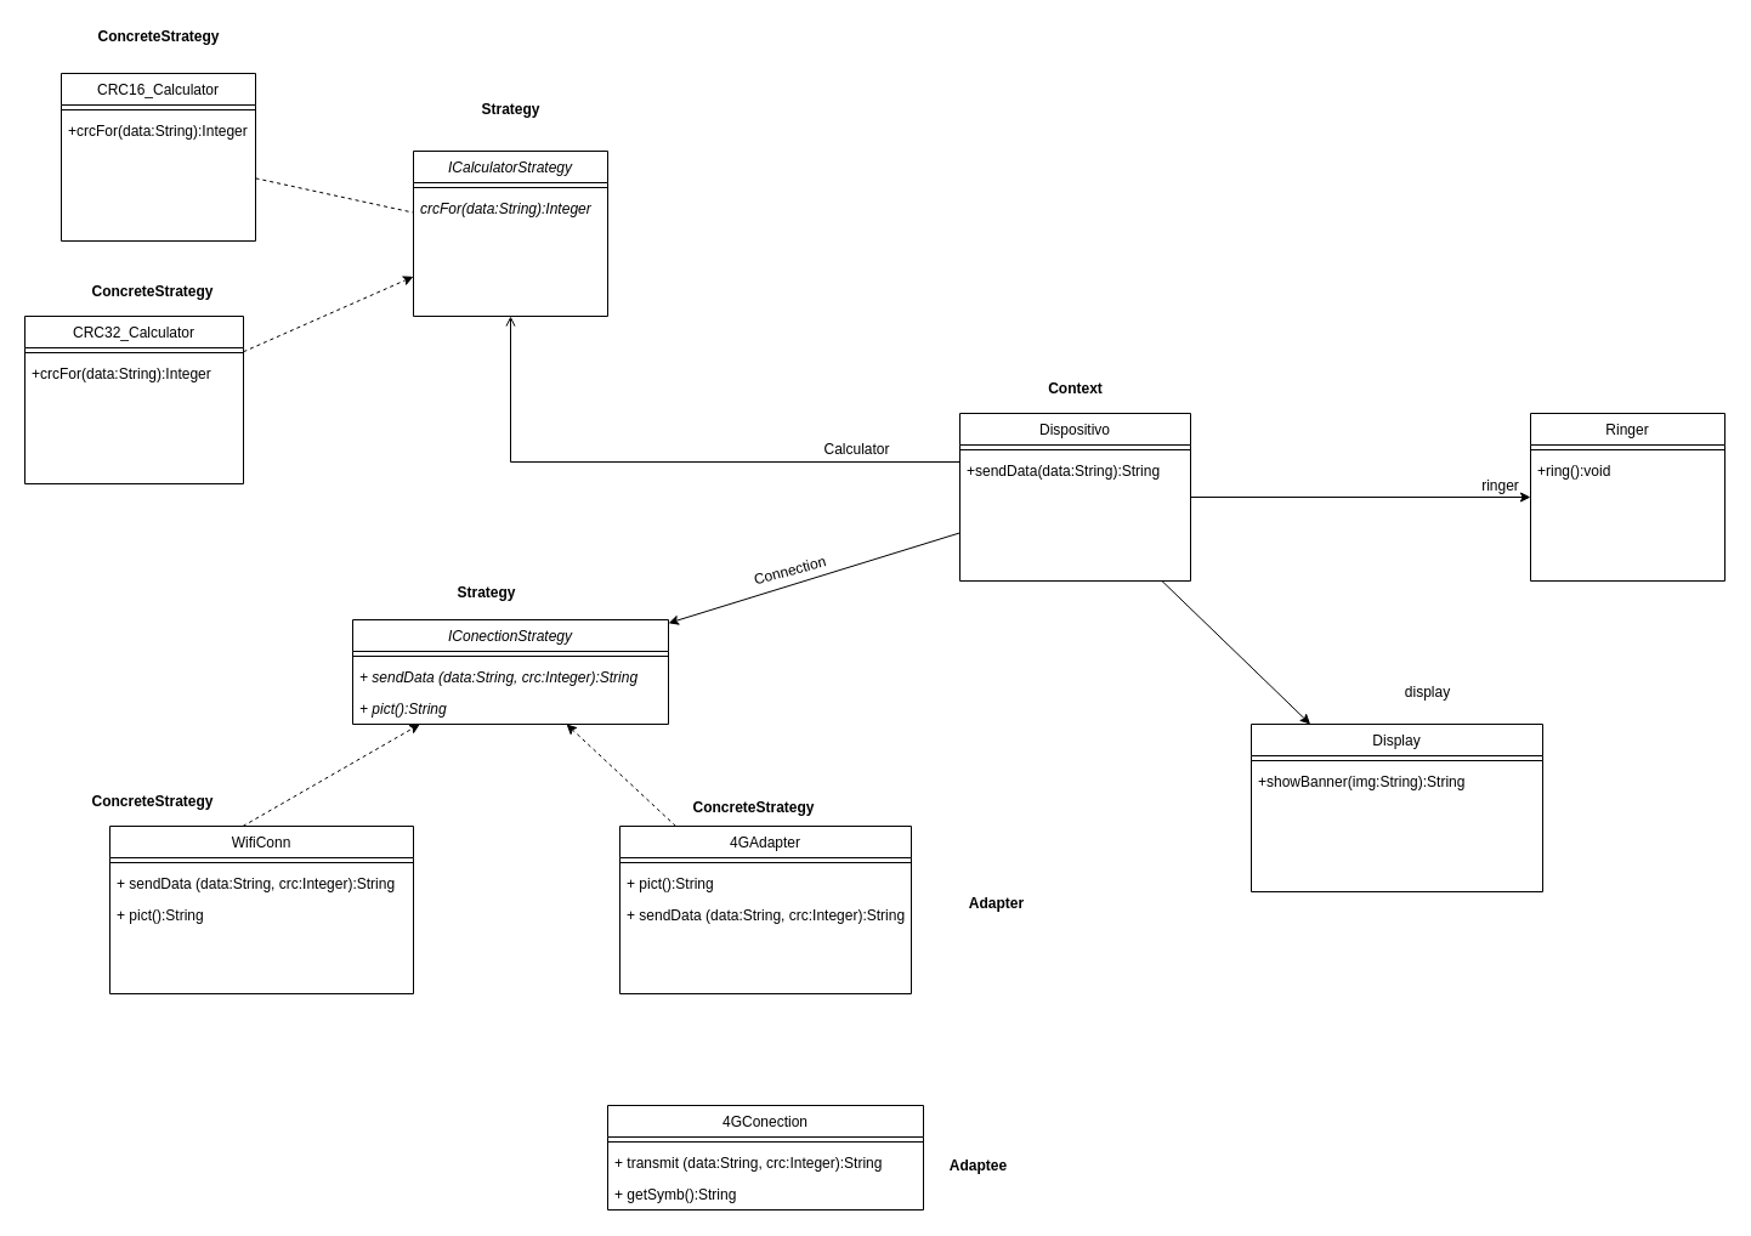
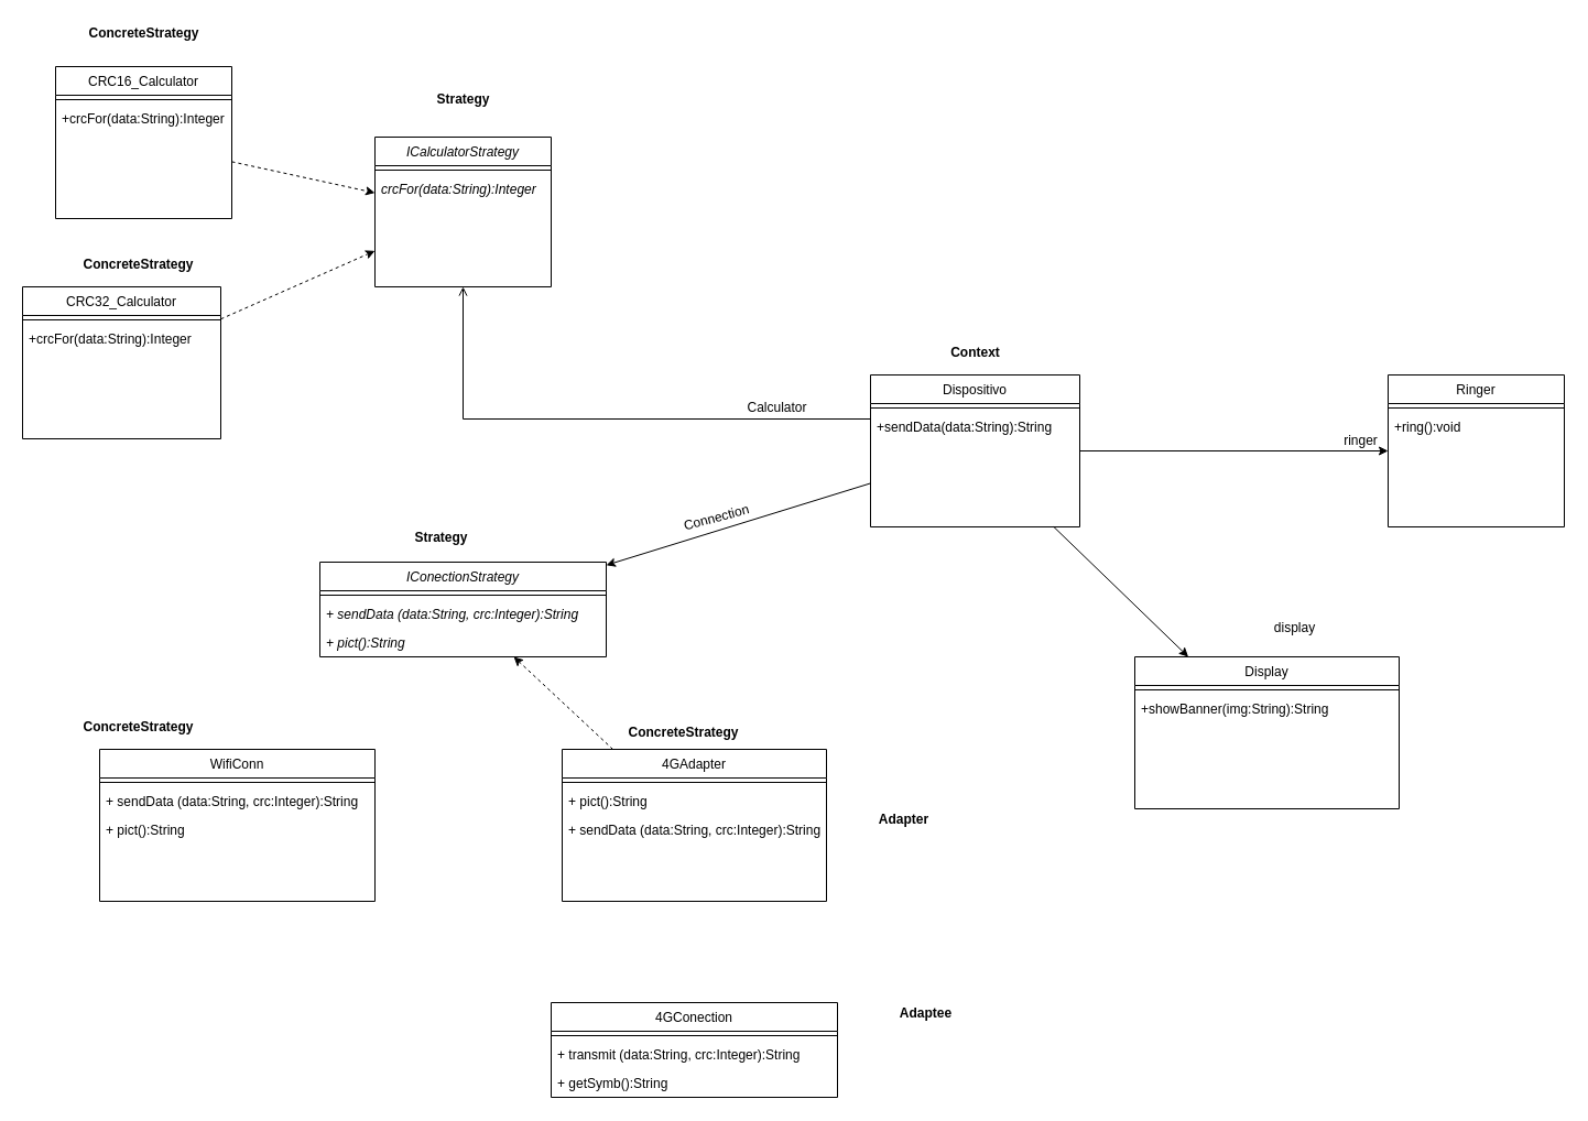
  <mxCell id="0" />
  <mxCell id="1" parent="0" />
  <mxCell id="2" value="Dispositivo" style="swimlane;fontStyle=0;align=center;verticalAlign=top;childLayout=stackLayout;horizontal=1;startSize=26;horizontalStack=0;resizeParent=1;resizeLast=0;collapsible=1;marginBottom=0;rounded=0;shadow=0;strokeWidth=1;" parent="1" vertex="1"><mxGeometry x="790" y="340" width="190" height="138" as="geometry"><mxRectangle x="230" y="140" width="160" height="26" as="alternateBounds" /></mxGeometry></mxCell>
  <mxCell id="3" value="" style="line;html=1;strokeWidth=1;align=left;verticalAlign=middle;spacingTop=-1;spacingLeft=3;spacingRight=3;rotatable=0;labelPosition=right;points=[];portConstraint=eastwest;" parent="2" vertex="1"><mxGeometry y="26" width="190" height="8" as="geometry" /></mxCell>
  <mxCell id="4" value="+sendData(data:String):String" style="text;align=left;verticalAlign=top;spacingLeft=4;spacingRight=4;overflow=hidden;rotatable=0;points=[[0,0.5],[1,0.5]];portConstraint=eastwest;" parent="2" vertex="1"><mxGeometry y="34" width="190" height="26" as="geometry" /></mxCell>
  <mxCell id="5" value="WifiConn" style="swimlane;fontStyle=0;align=center;verticalAlign=top;childLayout=stackLayout;horizontal=1;startSize=26;horizontalStack=0;resizeParent=1;resizeLast=0;collapsible=1;marginBottom=0;rounded=0;shadow=0;strokeWidth=1;" parent="1" vertex="1"><mxGeometry x="90" y="680" width="250" height="138" as="geometry"><mxRectangle x="130" y="380" width="160" height="26" as="alternateBounds" /></mxGeometry></mxCell>
  <mxCell id="6" value="" style="line;html=1;strokeWidth=1;align=left;verticalAlign=middle;spacingTop=-1;spacingLeft=3;spacingRight=3;rotatable=0;labelPosition=right;points=[];portConstraint=eastwest;" parent="5" vertex="1"><mxGeometry y="26" width="250" height="8" as="geometry" /></mxCell>
  <mxCell id="7" value="+ sendData (data:String, crc:Integer):String" style="text;align=left;verticalAlign=top;spacingLeft=4;spacingRight=4;overflow=hidden;rotatable=0;points=[[0,0.5],[1,0.5]];portConstraint=eastwest;fontStyle=0" parent="5" vertex="1"><mxGeometry y="34" width="250" height="26" as="geometry" /></mxCell>
  <mxCell id="8" value="+ pict():String" style="text;align=left;verticalAlign=top;spacingLeft=4;spacingRight=4;overflow=hidden;rotatable=0;points=[[0,0.5],[1,0.5]];portConstraint=eastwest;fontStyle=0" parent="5" vertex="1"><mxGeometry y="60" width="250" height="26" as="geometry" /></mxCell>
  <mxCell id="9" value="4GConection" style="swimlane;fontStyle=0;align=center;verticalAlign=top;childLayout=stackLayout;horizontal=1;startSize=26;horizontalStack=0;resizeParent=1;resizeLast=0;collapsible=1;marginBottom=0;rounded=0;shadow=0;strokeWidth=1;" parent="1" vertex="1"><mxGeometry x="500" y="910" width="260" height="86" as="geometry"><mxRectangle x="340" y="380" width="170" height="26" as="alternateBounds" /></mxGeometry></mxCell>
  <mxCell id="10" value="" style="line;html=1;strokeWidth=1;align=left;verticalAlign=middle;spacingTop=-1;spacingLeft=3;spacingRight=3;rotatable=0;labelPosition=right;points=[];portConstraint=eastwest;" parent="9" vertex="1"><mxGeometry y="26" width="260" height="8" as="geometry" /></mxCell>
  <mxCell id="11" value="+ transmit (data:String, crc:Integer):String" style="text;align=left;verticalAlign=top;spacingLeft=4;spacingRight=4;overflow=hidden;rotatable=0;points=[[0,0.5],[1,0.5]];portConstraint=eastwest;fontStyle=0" parent="9" vertex="1"><mxGeometry y="34" width="260" height="26" as="geometry" /></mxCell>
  <mxCell id="12" value="+ getSymb():String" style="text;align=left;verticalAlign=top;spacingLeft=4;spacingRight=4;overflow=hidden;rotatable=0;points=[[0,0.5],[1,0.5]];portConstraint=eastwest;fontStyle=0" parent="9" vertex="1"><mxGeometry y="60" width="260" height="26" as="geometry" /></mxCell>
  <mxCell id="13" value="ICalculatorStrategy" style="swimlane;fontStyle=2;align=center;verticalAlign=top;childLayout=stackLayout;horizontal=1;startSize=26;horizontalStack=0;resizeParent=1;resizeLast=0;collapsible=1;marginBottom=0;rounded=0;shadow=0;strokeWidth=1;" parent="1" vertex="1"><mxGeometry x="340" y="124" width="160" height="136" as="geometry"><mxRectangle x="550" y="140" width="160" height="26" as="alternateBounds" /></mxGeometry></mxCell>
  <mxCell id="14" value="" style="line;html=1;strokeWidth=1;align=left;verticalAlign=middle;spacingTop=-1;spacingLeft=3;spacingRight=3;rotatable=0;labelPosition=right;points=[];portConstraint=eastwest;" parent="13" vertex="1"><mxGeometry y="26" width="160" height="8" as="geometry" /></mxCell>
  <mxCell id="15" value="crcFor(data:String):Integer" style="text;align=left;verticalAlign=top;spacingLeft=4;spacingRight=4;overflow=hidden;rotatable=0;points=[[0,0.5],[1,0.5]];portConstraint=eastwest;fontStyle=2" parent="13" vertex="1"><mxGeometry y="34" width="160" height="26" as="geometry" /></mxCell>
  <mxCell id="16" value="" style="endArrow=open;shadow=0;strokeWidth=1;rounded=0;endFill=1;edgeStyle=elbowEdgeStyle;elbow=vertical;startArrow=none;" parent="1" source="2" target="13" edge="1"><mxGeometry x="0.5" y="41" relative="1" as="geometry"><mxPoint x="1060" y="502" as="sourcePoint" /><mxPoint x="1220" y="502" as="targetPoint" /><mxPoint x="-40" y="32" as="offset" /><Array as="points"><mxPoint x="640" y="380" /></Array></mxGeometry></mxCell>
  <mxCell id="17" value="IConectionStrategy&#10;" style="swimlane;fontStyle=2;align=center;verticalAlign=top;childLayout=stackLayout;horizontal=1;startSize=26;horizontalStack=0;resizeParent=1;resizeLast=0;collapsible=1;marginBottom=0;rounded=0;shadow=0;strokeWidth=1;" parent="1" vertex="1"><mxGeometry x="290" y="510" width="260" height="86" as="geometry"><mxRectangle x="340" y="380" width="170" height="26" as="alternateBounds" /></mxGeometry></mxCell>
  <mxCell id="18" value="" style="line;html=1;strokeWidth=1;align=left;verticalAlign=middle;spacingTop=-1;spacingLeft=3;spacingRight=3;rotatable=0;labelPosition=right;points=[];portConstraint=eastwest;" parent="17" vertex="1"><mxGeometry y="26" width="260" height="8" as="geometry" /></mxCell>
  <mxCell id="19" value="+ sendData (data:String, crc:Integer):String" style="text;align=left;verticalAlign=top;spacingLeft=4;spacingRight=4;overflow=hidden;rotatable=0;points=[[0,0.5],[1,0.5]];portConstraint=eastwest;fontStyle=2" parent="17" vertex="1"><mxGeometry y="34" width="260" height="26" as="geometry" /></mxCell>
  <mxCell id="20" value="+ pict():String" style="text;align=left;verticalAlign=top;spacingLeft=4;spacingRight=4;overflow=hidden;rotatable=0;points=[[0,0.5],[1,0.5]];portConstraint=eastwest;fontStyle=2" parent="17" vertex="1"><mxGeometry y="60" width="260" height="26" as="geometry" /></mxCell>
  <mxCell id="21" value="" style="endArrow=classic;html=1;rounded=0;" parent="1" source="2" target="17" edge="1"><mxGeometry width="50" height="50" relative="1" as="geometry"><mxPoint x="900" y="475.182" as="sourcePoint" /><mxPoint x="1100" y="410" as="targetPoint" /></mxGeometry></mxCell>
  <mxCell id="22" value="Connection" style="text;html=1;align=center;verticalAlign=middle;resizable=0;points=[];autosize=1;strokeColor=none;fillColor=none;rotation=-15;" parent="1" vertex="1"><mxGeometry x="610" y="460" width="80" height="20" as="geometry" /></mxCell>
- <mxCell id="23" value="" style="endArrow=classic;html=1;rounded=0;exitX=0.438;exitY=0;exitDx=0;exitDy=0;exitPerimeter=0;dashed=1;" parent="1" source="5" target="17" edge="1"><mxGeometry width="50" height="50" relative="1" as="geometry"><mxPoint x="1050" y="460" as="sourcePoint" /><mxPoint x="1100" y="410" as="targetPoint" /></mxGeometry></mxCell>
  <mxCell id="24" value="" style="endArrow=classic;html=1;rounded=0;dashed=1;" parent="1" source="51" target="17" edge="1"><mxGeometry width="50" height="50" relative="1" as="geometry"><mxPoint x="450.08" y="620" as="sourcePoint" /><mxPoint x="596.111" y="540" as="targetPoint" /></mxGeometry></mxCell>
  <mxCell id="25" value="CRC16_Calculator" style="swimlane;fontStyle=0;align=center;verticalAlign=top;childLayout=stackLayout;horizontal=1;startSize=26;horizontalStack=0;resizeParent=1;resizeLast=0;collapsible=1;marginBottom=0;rounded=0;shadow=0;strokeWidth=1;" parent="1" vertex="1"><mxGeometry x="50" y="60" width="160" height="138" as="geometry"><mxRectangle x="130" y="380" width="160" height="26" as="alternateBounds" /></mxGeometry></mxCell>
  <mxCell id="26" value="" style="line;html=1;strokeWidth=1;align=left;verticalAlign=middle;spacingTop=-1;spacingLeft=3;spacingRight=3;rotatable=0;labelPosition=right;points=[];portConstraint=eastwest;" parent="25" vertex="1"><mxGeometry y="26" width="160" height="8" as="geometry" /></mxCell>
  <mxCell id="27" value="+crcFor(data:String):Integer" style="text;align=left;verticalAlign=top;spacingLeft=4;spacingRight=4;overflow=hidden;rotatable=0;points=[[0,0.5],[1,0.5]];portConstraint=eastwest;fontStyle=0" parent="25" vertex="1"><mxGeometry y="34" width="160" height="26" as="geometry" /></mxCell>
- <mxCell id="28" value="" style="endArrow=none;html=1;rounded=0;dashed=1;" parent="1" source="25" target="13" edge="1"><mxGeometry width="50" height="50" relative="1" as="geometry"><mxPoint x="1270" y="-126" as="sourcePoint" /><mxPoint x="700.39" y="-40" as="targetPoint" /></mxGeometry></mxCell>
+ <mxCell id="28" value="" style="endArrow=classic;html=1;rounded=0;dashed=1;" parent="1" source="25" target="13" edge="1"><mxGeometry width="50" height="50" relative="1" as="geometry"><mxPoint x="1270" y="-126" as="sourcePoint" /><mxPoint x="700.39" y="-40" as="targetPoint" /></mxGeometry></mxCell>
  <mxCell id="29" value="CRC32_Calculator" style="swimlane;fontStyle=0;align=center;verticalAlign=top;childLayout=stackLayout;horizontal=1;startSize=26;horizontalStack=0;resizeParent=1;resizeLast=0;collapsible=1;marginBottom=0;rounded=0;shadow=0;strokeWidth=1;" parent="1" vertex="1"><mxGeometry x="20" y="260" width="180" height="138" as="geometry"><mxRectangle x="130" y="380" width="160" height="26" as="alternateBounds" /></mxGeometry></mxCell>
  <mxCell id="30" value="" style="line;html=1;strokeWidth=1;align=left;verticalAlign=middle;spacingTop=-1;spacingLeft=3;spacingRight=3;rotatable=0;labelPosition=right;points=[];portConstraint=eastwest;" parent="29" vertex="1"><mxGeometry y="26" width="180" height="8" as="geometry" /></mxCell>
  <mxCell id="31" value="+crcFor(data:String):Integer" style="text;align=left;verticalAlign=top;spacingLeft=4;spacingRight=4;overflow=hidden;rotatable=0;points=[[0,0.5],[1,0.5]];portConstraint=eastwest;fontStyle=0" parent="29" vertex="1"><mxGeometry y="34" width="180" height="26" as="geometry" /></mxCell>
  <mxCell id="32" value="" style="endArrow=classic;html=1;rounded=0;dashed=1;" parent="1" source="29" target="13" edge="1"><mxGeometry width="50" height="50" relative="1" as="geometry"><mxPoint x="580.08" y="64" as="sourcePoint" /><mxPoint x="911.6" y="127.128" as="targetPoint" /></mxGeometry></mxCell>
  <mxCell id="33" value="Ringer" style="swimlane;fontStyle=0;align=center;verticalAlign=top;childLayout=stackLayout;horizontal=1;startSize=26;horizontalStack=0;resizeParent=1;resizeLast=0;collapsible=1;marginBottom=0;rounded=0;shadow=0;strokeWidth=1;" parent="1" vertex="1"><mxGeometry x="1260" y="340" width="160" height="138" as="geometry"><mxRectangle x="230" y="140" width="160" height="26" as="alternateBounds" /></mxGeometry></mxCell>
  <mxCell id="34" value="" style="line;html=1;strokeWidth=1;align=left;verticalAlign=middle;spacingTop=-1;spacingLeft=3;spacingRight=3;rotatable=0;labelPosition=right;points=[];portConstraint=eastwest;" parent="33" vertex="1"><mxGeometry y="26" width="160" height="8" as="geometry" /></mxCell>
  <mxCell id="35" value="+ring():void" style="text;align=left;verticalAlign=top;spacingLeft=4;spacingRight=4;overflow=hidden;rotatable=0;points=[[0,0.5],[1,0.5]];portConstraint=eastwest;" parent="33" vertex="1"><mxGeometry y="34" width="160" height="26" as="geometry" /></mxCell>
  <mxCell id="36" value="" style="endArrow=classic;html=1;rounded=0;startArrow=none;" parent="1" source="2" target="33" edge="1"><mxGeometry width="50" height="50" relative="1" as="geometry"><mxPoint x="1231.281" y="548" as="sourcePoint" /><mxPoint x="1190" y="100" as="targetPoint" /></mxGeometry></mxCell>
  <mxCell id="37" value="Display" style="swimlane;fontStyle=0;align=center;verticalAlign=top;childLayout=stackLayout;horizontal=1;startSize=26;horizontalStack=0;resizeParent=1;resizeLast=0;collapsible=1;marginBottom=0;rounded=0;shadow=0;strokeWidth=1;" parent="1" vertex="1"><mxGeometry x="1030" y="596" width="240" height="138" as="geometry"><mxRectangle x="230" y="140" width="160" height="26" as="alternateBounds" /></mxGeometry></mxCell>
  <mxCell id="38" value="" style="line;html=1;strokeWidth=1;align=left;verticalAlign=middle;spacingTop=-1;spacingLeft=3;spacingRight=3;rotatable=0;labelPosition=right;points=[];portConstraint=eastwest;" parent="37" vertex="1"><mxGeometry y="26" width="240" height="8" as="geometry" /></mxCell>
  <mxCell id="39" value="+showBanner(img:String):String" style="text;align=left;verticalAlign=top;spacingLeft=4;spacingRight=4;overflow=hidden;rotatable=0;points=[[0,0.5],[1,0.5]];portConstraint=eastwest;" parent="37" vertex="1"><mxGeometry y="34" width="240" height="26" as="geometry" /></mxCell>
  <mxCell id="40" value="" style="endArrow=classic;html=1;rounded=0;" parent="1" source="2" target="37" edge="1"><mxGeometry width="50" height="50" relative="1" as="geometry"><mxPoint x="1060" y="600" as="sourcePoint" /><mxPoint x="1270" y="600" as="targetPoint" /></mxGeometry></mxCell>
  <mxCell id="41" value="display" style="text;html=1;align=center;verticalAlign=middle;resizable=0;points=[];autosize=1;strokeColor=none;fillColor=none;" parent="1" vertex="1"><mxGeometry x="1150" y="560" width="50" height="20" as="geometry" /></mxCell>
  <mxCell id="42" value="Calculator" style="text;html=1;align=center;verticalAlign=middle;resizable=0;points=[];autosize=1;strokeColor=none;fillColor=none;" parent="1" vertex="1"><mxGeometry x="670" y="360" width="70" height="20" as="geometry" /></mxCell>
  <mxCell id="43" value="ringer" style="text;html=1;align=center;verticalAlign=middle;resizable=0;points=[];autosize=1;strokeColor=none;fillColor=none;" parent="1" vertex="1"><mxGeometry x="1210" y="390" width="50" height="20" as="geometry" /></mxCell>
  <mxCell id="44" value="Context" style="text;html=1;align=center;verticalAlign=middle;resizable=0;points=[];autosize=1;strokeColor=none;fillColor=none;fontStyle=1" vertex="1" parent="1"><mxGeometry x="855" width="60" height="20" as="geometry" y="310" /></mxCell>
  <mxCell id="45" value="Strategy" style="text;html=1;align=center;verticalAlign=middle;resizable=0;points=[];autosize=1;strokeColor=none;fillColor=none;fontStyle=1" vertex="1" parent="1"><mxGeometry x="370" y="478" width="60" height="20" as="geometry" /></mxCell>
  <mxCell id="46" value="Strategy" style="text;html=1;align=center;verticalAlign=middle;resizable=0;points=[];autosize=1;strokeColor=none;fillColor=none;fontStyle=1" vertex="1" parent="1"><mxGeometry x="390" y="80" width="60" height="20" as="geometry" /></mxCell>
  <mxCell id="47" value="ConcreteStrategy" style="text;html=1;align=center;verticalAlign=middle;resizable=0;points=[];autosize=1;strokeColor=none;fillColor=none;fontStyle=1" vertex="1" parent="1"><mxGeometry x="560" y="655" width="120" height="20" as="geometry" /></mxCell>
  <mxCell id="48" value="ConcreteStrategy" style="text;html=1;align=center;verticalAlign=middle;resizable=0;points=[];autosize=1;strokeColor=none;fillColor=none;fontStyle=1" vertex="1" parent="1"><mxGeometry x="65" y="650" width="120" height="20" as="geometry" /></mxCell>
  <mxCell id="49" value="ConcreteStrategy" style="text;html=1;align=center;verticalAlign=middle;resizable=0;points=[];autosize=1;strokeColor=none;fillColor=none;fontStyle=1" vertex="1" parent="1"><mxGeometry x="65" y="230" width="120" height="20" as="geometry" /></mxCell>
  <mxCell id="50" value="ConcreteStrategy" style="text;html=1;align=center;verticalAlign=middle;resizable=0;points=[];autosize=1;strokeColor=none;fillColor=none;fontStyle=1" vertex="1" parent="1"><mxGeometry x="70" y="20" width="120" height="20" as="geometry" /></mxCell>
  <mxCell id="51" value="4GAdapter" style="swimlane;fontStyle=0;align=center;verticalAlign=top;childLayout=stackLayout;horizontal=1;startSize=26;horizontalStack=0;resizeParent=1;resizeLast=0;collapsible=1;marginBottom=0;rounded=0;shadow=0;strokeWidth=1;" vertex="1" parent="1"><mxGeometry x="510" y="680" width="240" height="138" as="geometry"><mxRectangle x="230" y="140" width="160" height="26" as="alternateBounds" /></mxGeometry></mxCell>
  <mxCell id="52" value="" style="line;html=1;strokeWidth=1;align=left;verticalAlign=middle;spacingTop=-1;spacingLeft=3;spacingRight=3;rotatable=0;labelPosition=right;points=[];portConstraint=eastwest;" vertex="1" parent="51"><mxGeometry y="26" width="240" height="8" as="geometry" /></mxCell>
  <mxCell id="53" value="+ pict():String" style="text;align=left;verticalAlign=top;spacingLeft=4;spacingRight=4;overflow=hidden;rotatable=0;points=[[0,0.5],[1,0.5]];portConstraint=eastwest;fontStyle=0" vertex="1" parent="51"><mxGeometry y="34" width="240" height="26" as="geometry" /></mxCell>
  <mxCell id="54" value="+ sendData (data:String, crc:Integer):String" style="text;align=left;verticalAlign=top;spacingLeft=4;spacingRight=4;overflow=hidden;rotatable=0;points=[[0,0.5],[1,0.5]];portConstraint=eastwest;fontStyle=0" vertex="1" parent="51"><mxGeometry y="60" width="240" height="26" as="geometry" /></mxCell>
  <mxCell id="55" value="Adapter" style="text;html=1;align=center;verticalAlign=middle;resizable=0;points=[];autosize=1;strokeColor=none;fillColor=none;fontStyle=1" vertex="1" parent="1"><mxGeometry x="790" y="734" width="60" height="20" as="geometry" /></mxCell>
- <mxCell id="56" value="Adaptee" style="text;html=1;align=center;verticalAlign=middle;resizable=0;points=[];autosize=1;strokeColor=none;fillColor=none;fontStyle=1" vertex="1" parent="1"><mxGeometry x="775" y="950" width="60" height="20" as="geometry" /></mxCell>
+ <mxCell id="56" value="Adaptee" style="text;html=1;align=center;verticalAlign=middle;resizable=0;points=[];autosize=1;strokeColor=none;fillColor=none;fontStyle=1" vertex="1" parent="1"><mxGeometry x="810" y="910" width="60" height="20" as="geometry" /></mxCell>
